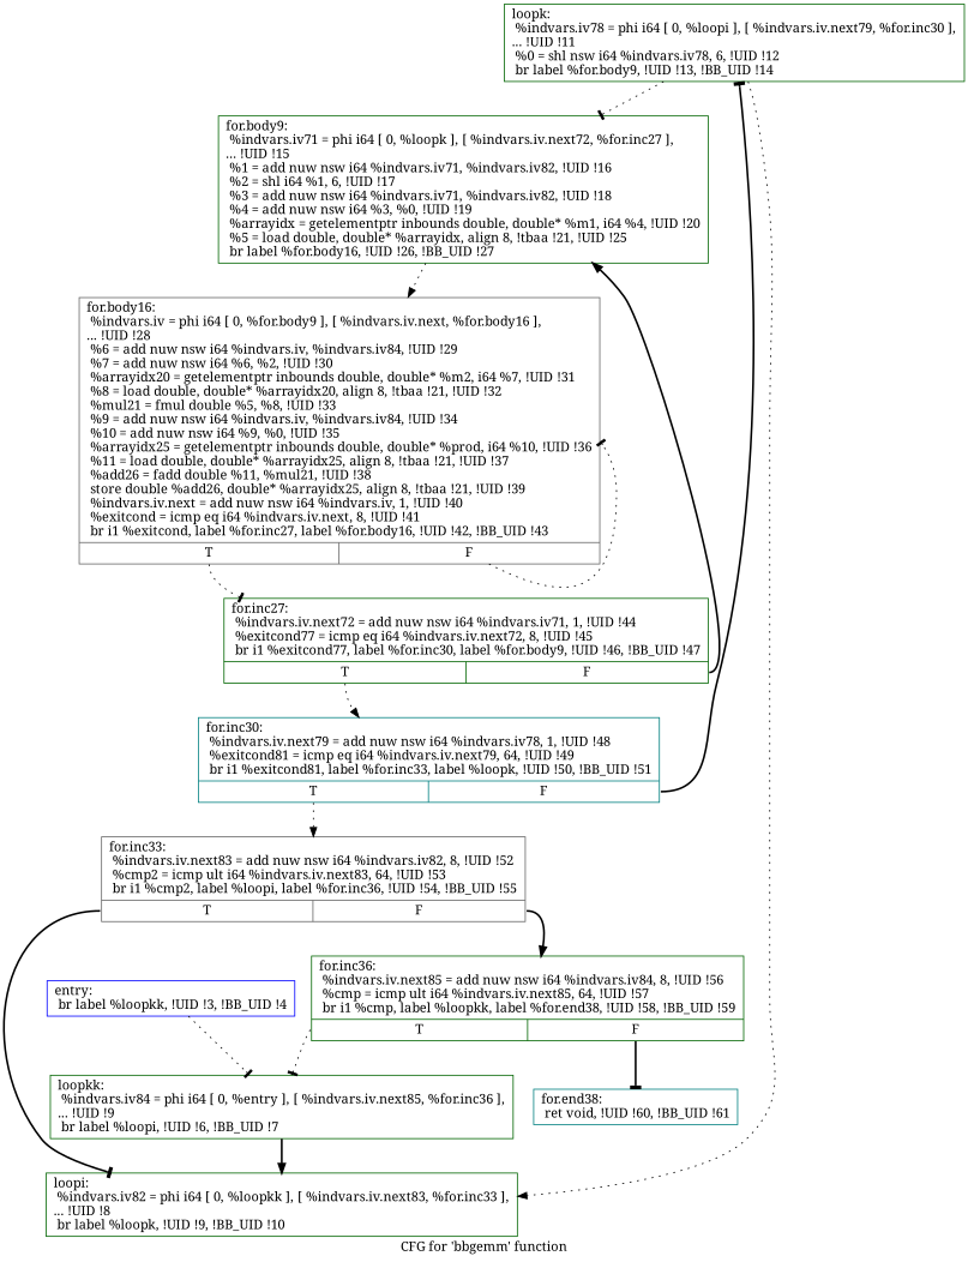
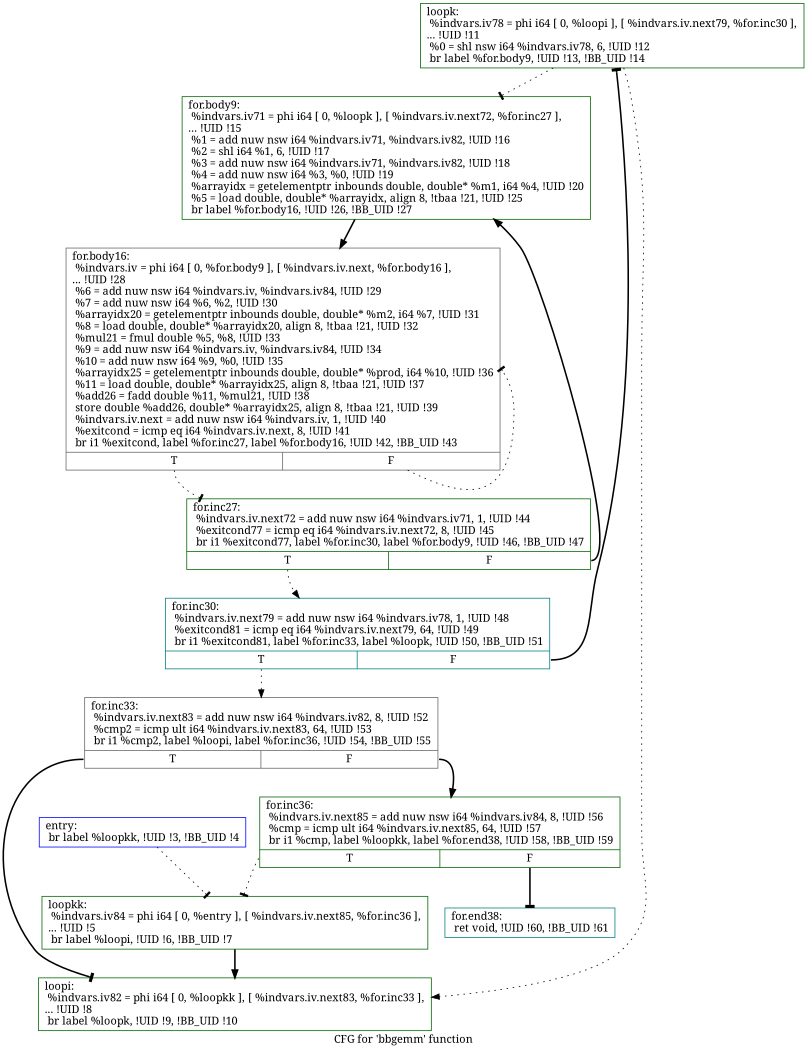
  digraph {
    fontname="Noto Serif"
    label="CFG for 'bbgemm' function"
    node [color=darkgreen fontname="Noto Serif" shape=record]
    edge [arrowhead=tee fontname="Noto Serif" style=dotted]
    n1 [color=blue label="{entry:\l  br label %loopkk, !UID !3, !BB_UID !4\l}"]
-   n2 [label="{loopkk:                                           \l  %indvars.iv84 = phi i64 [ 0, %entry ], [ %indvars.iv.next85, %for.inc36 ],\l... !UID !9\l  br label %loopi, !UID !6, !BB_UID !7\l}"]
+   n2 [label="{loopkk:                                           \l  %indvars.iv84 = phi i64 [ 0, %entry ], [ %indvars.iv.next85, %for.inc36 ],\l... !UID !5\l  br label %loopi, !UID !6, !BB_UID !7\l}"]
    n3 [label="{loopi:                                            \l  %indvars.iv82 = phi i64 [ 0, %loopkk ], [ %indvars.iv.next83, %for.inc33 ],\l... !UID !8\l  br label %loopk, !UID !9, !BB_UID !10\l}"]
    n4 [label="{loopk:                                            \l  %indvars.iv78 = phi i64 [ 0, %loopi ], [ %indvars.iv.next79, %for.inc30 ],\l... !UID !11\l  %0 = shl nsw i64 %indvars.iv78, 6, !UID !12\l  br label %for.body9, !UID !13, !BB_UID !14\l}"]
    n5 [label="{for.body9:                                        \l  %indvars.iv71 = phi i64 [ 0, %loopk ], [ %indvars.iv.next72, %for.inc27 ],\l... !UID !15\l  %1 = add nuw nsw i64 %indvars.iv71, %indvars.iv82, !UID !16\l  %2 = shl i64 %1, 6, !UID !17\l  %3 = add nuw nsw i64 %indvars.iv71, %indvars.iv82, !UID !18\l  %4 = add nuw nsw i64 %3, %0, !UID !19\l  %arrayidx = getelementptr inbounds double, double* %m1, i64 %4, !UID !20\l  %5 = load double, double* %arrayidx, align 8, !tbaa !21, !UID !25\l  br label %for.body16, !UID !26, !BB_UID !27\l}"]
    n6 [color=gray40 label="{for.body16:                                       \l  %indvars.iv = phi i64 [ 0, %for.body9 ], [ %indvars.iv.next, %for.body16 ],\l... !UID !28\l  %6 = add nuw nsw i64 %indvars.iv, %indvars.iv84, !UID !29\l  %7 = add nuw nsw i64 %6, %2, !UID !30\l  %arrayidx20 = getelementptr inbounds double, double* %m2, i64 %7, !UID !31\l  %8 = load double, double* %arrayidx20, align 8, !tbaa !21, !UID !32\l  %mul21 = fmul double %5, %8, !UID !33\l  %9 = add nuw nsw i64 %indvars.iv, %indvars.iv84, !UID !34\l  %10 = add nuw nsw i64 %9, %0, !UID !35\l  %arrayidx25 = getelementptr inbounds double, double* %prod, i64 %10, !UID !36\l  %11 = load double, double* %arrayidx25, align 8, !tbaa !21, !UID !37\l  %add26 = fadd double %11, %mul21, !UID !38\l  store double %add26, double* %arrayidx25, align 8, !tbaa !21, !UID !39\l  %indvars.iv.next = add nuw nsw i64 %indvars.iv, 1, !UID !40\l  %exitcond = icmp eq i64 %indvars.iv.next, 8, !UID !41\l  br i1 %exitcond, label %for.inc27, label %for.body16, !UID !42, !BB_UID !43\l|{<s0>T|<s1>F}}"]
    n7 [label="{for.inc27:                                        \l  %indvars.iv.next72 = add nuw nsw i64 %indvars.iv71, 1, !UID !44\l  %exitcond77 = icmp eq i64 %indvars.iv.next72, 8, !UID !45\l  br i1 %exitcond77, label %for.inc30, label %for.body9, !UID !46, !BB_UID !47\l|{<s0>T|<s1>F}}"]
    n8 [color=teal label="{for.inc30:                                        \l  %indvars.iv.next79 = add nuw nsw i64 %indvars.iv78, 1, !UID !48\l  %exitcond81 = icmp eq i64 %indvars.iv.next79, 64, !UID !49\l  br i1 %exitcond81, label %for.inc33, label %loopk, !UID !50, !BB_UID !51\l|{<s0>T|<s1>F}}"]
    n9 [color=gray40 label="{for.inc33:                                        \l  %indvars.iv.next83 = add nuw nsw i64 %indvars.iv82, 8, !UID !52\l  %cmp2 = icmp ult i64 %indvars.iv.next83, 64, !UID !53\l  br i1 %cmp2, label %loopi, label %for.inc36, !UID !54, !BB_UID !55\l|{<s0>T|<s1>F}}"]
    n10 [label="{for.inc36:                                        \l  %indvars.iv.next85 = add nuw nsw i64 %indvars.iv84, 8, !UID !56\l  %cmp = icmp ult i64 %indvars.iv.next85, 64, !UID !57\l  br i1 %cmp, label %loopkk, label %for.end38, !UID !58, !BB_UID !59\l|{<s0>T|<s1>F}}"]
    n11 [color=teal label="{for.end38:                                        \l  ret void, !UID !60, !BB_UID !61\l}"]
    n1 -> n2
    n2 -> n3 [arrowhead=normal style=bold]
    n4 -> n3 [arrowhead=normal]
    n4 -> n5
-   n5 -> n6 [arrowhead=normal]
+   n5 -> n6 [arrowhead=normal style=bold]
    n6 -> n6 [tailport=s1]
    n6 -> n7 [tailport=s0]
    n7 -> n5 [arrowhead=normal style=bold tailport=s1]
    n7 -> n8 [arrowhead=normal tailport=s0]
    n8 -> n4 [style=bold tailport=s1]
    n8 -> n9 [arrowhead=normal tailport=s0]
    n9 -> n3 [style=bold tailport=s0]
    n9 -> n10 [arrowhead=normal style=bold tailport=s1]
    n10 -> n2 [tailport=s0]
    n10 -> n11 [style=bold tailport=s1]
  }
